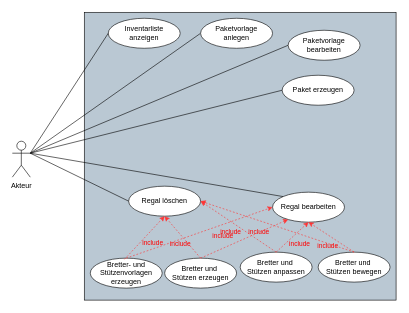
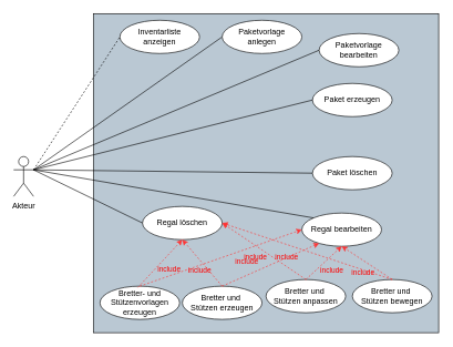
  <mxCell id="0" />
  <mxCell id="1" parent="0" />
  <mxCell id="2" value="" style="rounded=0;whiteSpace=wrap;html=1;fillColor=#bac8d3;strokeColor=default;" vertex="1" parent="1"><mxGeometry x="140" y="20" width="520" height="480" as="geometry" /></mxCell>
  <mxCell id="3" style="rounded=0;orthogonalLoop=1;jettySize=auto;html=1;exitX=1;exitY=0.333;exitDx=0;exitDy=0;exitPerimeter=0;entryX=0;entryY=0.5;entryDx=0;entryDy=0;endArrow=none;endFill=0;" edge="1" parent="1" source="4" target="11"><mxGeometry relative="1" as="geometry"><mxPoint x="470" y="125" as="targetPoint" /></mxGeometry></mxCell>
  <mxCell id="4" value="Akteur" style="shape=umlActor;verticalLabelPosition=bottom;verticalAlign=top;html=1;outlineConnect=0;" vertex="1" parent="1"><mxGeometry x="20" y="235" width="30" height="60" as="geometry" /></mxCell>
  <mxCell id="5" style="edgeStyle=orthogonalEdgeStyle;rounded=0;orthogonalLoop=1;jettySize=auto;html=1;exitX=0.5;exitY=1;exitDx=0;exitDy=0;" edge="1" parent="1"><mxGeometry relative="1" as="geometry"><mxPoint x="470" y="200" as="sourcePoint" /><mxPoint x="470" y="200" as="targetPoint" /></mxGeometry></mxCell>
  <mxCell id="6" value="Paket erzeugen" style="ellipse;whiteSpace=wrap;html=1;" vertex="1" parent="1"><mxGeometry x="470" y="125" width="120" height="50" as="geometry" /></mxCell>
  <mxCell id="7" value="" style="endArrow=none;html=1;rounded=0;exitX=1;exitY=0.333;exitDx=0;exitDy=0;exitPerimeter=0;entryX=0;entryY=0.5;entryDx=0;entryDy=0;" edge="1" parent="1" source="4" target="6"><mxGeometry width="50" height="50" relative="1" as="geometry"><mxPoint x="270" y="300" as="sourcePoint" /><mxPoint x="320" y="250" as="targetPoint" /></mxGeometry></mxCell>
  <mxCell id="8" value="" style="endArrow=none;html=1;rounded=0;exitX=1;exitY=0.333;exitDx=0;exitDy=0;exitPerimeter=0;entryX=0;entryY=0.5;entryDx=0;entryDy=0;" edge="1" parent="1" source="4" target="10"><mxGeometry width="50" height="50" relative="1" as="geometry"><mxPoint x="110" y="210" as="sourcePoint" /><mxPoint x="254" y="55" as="targetPoint" /></mxGeometry></mxCell>
+ <mxCell id="9" value="" style="endArrow=none;html=1;rounded=0;exitX=1;exitY=0.333;exitDx=0;exitDy=0;exitPerimeter=0;entryX=0;entryY=0.5;entryDx=0;entryDy=0;" edge="1" parent="1" source="4" target="12"><mxGeometry width="50" height="50" relative="1" as="geometry"><mxPoint x="370" y="225" as="sourcePoint" /><mxPoint x="280" y="225" as="targetPoint" /></mxGeometry></mxCell>
  <mxCell id="10" value="&lt;div&gt;Paketvorlage&lt;/div&gt;&lt;div&gt;anlegen&lt;br&gt;&lt;/div&gt;" style="ellipse;whiteSpace=wrap;html=1;" vertex="1" parent="1"><mxGeometry x="334" y="30" width="120" height="50" as="geometry" /></mxCell>
  <mxCell id="11" value="Paketvorlage bearbeiten" style="ellipse;whiteSpace=wrap;html=1;" vertex="1" parent="1"><mxGeometry x="480" y="50" width="120" height="50" as="geometry" /></mxCell>
+ <mxCell id="12" value="Paket löschen" style="ellipse;whiteSpace=wrap;html=1;" vertex="1" parent="1"><mxGeometry x="470" y="235" width="120" height="50" as="geometry" /></mxCell>
  <mxCell id="13" value="Regal löschen" style="ellipse;whiteSpace=wrap;html=1;" vertex="1" parent="1"><mxGeometry x="214" y="310" width="120" height="50" as="geometry" /></mxCell>
  <mxCell id="14" value="&lt;div&gt;Bretter und&amp;nbsp;&lt;/div&gt;&lt;div&gt;Stützen erzeugen&lt;/div&gt;" style="ellipse;whiteSpace=wrap;html=1;" vertex="1" parent="1"><mxGeometry x="274" y="430" width="120" height="50" as="geometry" /></mxCell>
  <mxCell id="15" value="&lt;div&gt;Bretter und&amp;nbsp;&lt;/div&gt;&lt;div&gt;Stützen anpassen&lt;/div&gt;" style="ellipse;whiteSpace=wrap;html=1;" vertex="1" parent="1"><mxGeometry x="400" y="420" width="120" height="50" as="geometry" /></mxCell>
  <mxCell id="16" value="&lt;div&gt;Bretter und&amp;nbsp;&lt;/div&gt;&lt;div&gt;Stützen bewegen&lt;/div&gt;" style="ellipse;whiteSpace=wrap;html=1;" vertex="1" parent="1"><mxGeometry x="530" y="420" width="120" height="50" as="geometry" /></mxCell>
  <mxCell id="17" value="Regal bearbeiten" style="ellipse;whiteSpace=wrap;html=1;" vertex="1" parent="1"><mxGeometry x="454" y="320" width="120" height="50" as="geometry" /></mxCell>
  <mxCell id="18" value="Bretter- und Stützenvorlagen erzeugen" style="ellipse;whiteSpace=wrap;html=1;" vertex="1" parent="1"><mxGeometry x="150" y="430" width="120" height="50" as="geometry" /></mxCell>
  <mxCell id="19" value="&lt;div&gt;Inventarliste&lt;/div&gt;&lt;div&gt;anzeigen&lt;br&gt;&lt;/div&gt;" style="ellipse;whiteSpace=wrap;html=1;" vertex="1" parent="1"><mxGeometry x="180" y="30" width="120" height="50" as="geometry" /></mxCell>
- <mxCell id="20" value="" style="endArrow=none;html=1;rounded=0;entryX=0;entryY=0.5;entryDx=0;entryDy=0;exitX=1;exitY=0.333;exitDx=0;exitDy=0;exitPerimeter=0;" edge="1" parent="1" source="4" target="19"><mxGeometry width="50" height="50" relative="1" as="geometry"><mxPoint x="50" y="270" as="sourcePoint" /><mxPoint x="230" y="70" as="targetPoint" /></mxGeometry></mxCell>
+ <mxCell id="20" value="" style="endArrow=none;html=1;rounded=0;entryX=0;entryY=0.5;entryDx=0;entryDy=0;exitX=1;exitY=0.333;exitDx=0;exitDy=0;exitPerimeter=0;dashed=1;" edge="1" parent="1" source="4" target="19"><mxGeometry width="50" height="50" relative="1" as="geometry"><mxPoint x="50" y="270" as="sourcePoint" /><mxPoint x="230" y="70" as="targetPoint" /></mxGeometry></mxCell>
  <mxCell id="21" value="" style="endArrow=classic;dashed=1;html=1;rounded=0;exitX=0;exitY=0;exitDx=0;exitDy=0;endFill=1;strokeColor=#FF3333;entryX=0.5;entryY=1;entryDx=0;entryDy=0;" edge="1" parent="1" target="13"><mxGeometry width="50" height="50" relative="1" as="geometry"><mxPoint x="207" y="432" as="sourcePoint" /><mxPoint x="170" y="285" as="targetPoint" /></mxGeometry></mxCell>
  <mxCell id="22" value="include" style="edgeLabel;html=1;align=center;verticalAlign=middle;resizable=0;points=[];labelBackgroundColor=none;fontColor=#FF0000;" vertex="1" connectable="0" parent="21"><mxGeometry x="0.281" y="2" relative="1" as="geometry"><mxPoint x="5" y="19" as="offset" /></mxGeometry></mxCell>
  <mxCell id="23" value="" style="endArrow=classic;dashed=1;html=1;rounded=0;endFill=1;strokeColor=#FF3333;entryX=0.5;entryY=1;entryDx=0;entryDy=0;exitX=0.5;exitY=0;exitDx=0;exitDy=0;" edge="1" parent="1" source="14" target="13"><mxGeometry width="50" height="50" relative="1" as="geometry"><mxPoint x="293" y="430" as="sourcePoint" /><mxPoint x="360" y="358" as="targetPoint" /></mxGeometry></mxCell>
  <mxCell id="24" value="include" style="edgeLabel;html=1;align=center;verticalAlign=middle;resizable=0;points=[];labelBackgroundColor=none;fontColor=#FF0000;" vertex="1" connectable="0" parent="23"><mxGeometry x="0.281" y="2" relative="1" as="geometry"><mxPoint x="5" y="19" as="offset" /></mxGeometry></mxCell>
  <mxCell id="25" value="" style="endArrow=classic;dashed=1;html=1;rounded=0;endFill=1;strokeColor=#FF3333;entryX=0.5;entryY=1;entryDx=0;entryDy=0;exitX=0.5;exitY=0;exitDx=0;exitDy=0;" edge="1" parent="1" source="15" target="17"><mxGeometry width="50" height="50" relative="1" as="geometry"><mxPoint x="470" y="400" as="sourcePoint" /><mxPoint x="410" y="330" as="targetPoint" /></mxGeometry></mxCell>
  <mxCell id="26" value="include" style="edgeLabel;html=1;align=center;verticalAlign=middle;resizable=0;points=[];labelBackgroundColor=none;fontColor=#FF0000;" vertex="1" connectable="0" parent="25"><mxGeometry x="0.281" y="2" relative="1" as="geometry"><mxPoint x="5" y="19" as="offset" /></mxGeometry></mxCell>
  <mxCell id="27" value="" style="endArrow=classic;dashed=1;html=1;rounded=0;endFill=1;strokeColor=#FF3333;entryX=0.5;entryY=1;entryDx=0;entryDy=0;exitX=0.5;exitY=0;exitDx=0;exitDy=0;" edge="1" parent="1" source="16" target="17"><mxGeometry width="50" height="50" relative="1" as="geometry"><mxPoint x="470" y="430" as="sourcePoint" /><mxPoint x="524" y="355" as="targetPoint" /></mxGeometry></mxCell>
  <mxCell id="28" value="include" style="edgeLabel;html=1;align=center;verticalAlign=middle;resizable=0;points=[];labelBackgroundColor=none;fontColor=#FF0000;" vertex="1" connectable="0" parent="27"><mxGeometry x="0.281" y="2" relative="1" as="geometry"><mxPoint x="5" y="19" as="offset" /></mxGeometry></mxCell>
  <mxCell id="29" value="" style="endArrow=classic;dashed=1;html=1;rounded=0;endFill=1;strokeColor=#FF3333;entryX=1;entryY=0.5;entryDx=0;entryDy=0;exitX=0.5;exitY=0;exitDx=0;exitDy=0;" edge="1" parent="1" source="15" target="13"><mxGeometry width="50" height="50" relative="1" as="geometry"><mxPoint x="470" y="430" as="sourcePoint" /><mxPoint x="524" y="355" as="targetPoint" /></mxGeometry></mxCell>
  <mxCell id="30" value="include" style="edgeLabel;html=1;align=center;verticalAlign=middle;resizable=0;points=[];labelBackgroundColor=none;fontColor=#FF0000;" vertex="1" connectable="0" parent="29"><mxGeometry x="0.281" y="2" relative="1" as="geometry"><mxPoint x="5" y="19" as="offset" /></mxGeometry></mxCell>
  <mxCell id="31" value="" style="endArrow=classic;dashed=1;html=1;rounded=0;endFill=1;strokeColor=#FF3333;entryX=1;entryY=0.5;entryDx=0;entryDy=0;exitX=0.5;exitY=0;exitDx=0;exitDy=0;" edge="1" parent="1" source="16" target="13"><mxGeometry width="50" height="50" relative="1" as="geometry"><mxPoint x="600" y="430" as="sourcePoint" /><mxPoint x="524" y="355" as="targetPoint" /></mxGeometry></mxCell>
  <mxCell id="32" value="include" style="edgeLabel;html=1;align=center;verticalAlign=middle;resizable=0;points=[];labelBackgroundColor=none;fontColor=#FF0000;" vertex="1" connectable="0" parent="31"><mxGeometry x="0.281" y="2" relative="1" as="geometry"><mxPoint x="5" y="19" as="offset" /></mxGeometry></mxCell>
  <mxCell id="33" value="" style="endArrow=classic;dashed=1;html=1;rounded=0;endFill=1;strokeColor=#FF3333;entryX=0.216;entryY=0.911;entryDx=0;entryDy=0;exitX=0.5;exitY=0;exitDx=0;exitDy=0;entryPerimeter=0;" edge="1" parent="1" source="14" target="17"><mxGeometry width="50" height="50" relative="1" as="geometry"><mxPoint x="344" y="440" as="sourcePoint" /><mxPoint x="284" y="370" as="targetPoint" /></mxGeometry></mxCell>
  <mxCell id="34" value="" style="endArrow=classic;dashed=1;html=1;rounded=0;endFill=1;strokeColor=#FF3333;entryX=0;entryY=0.5;entryDx=0;entryDy=0;" edge="1" parent="1" target="17"><mxGeometry width="50" height="50" relative="1" as="geometry"><mxPoint x="210" y="430" as="sourcePoint" /><mxPoint x="284" y="370" as="targetPoint" /></mxGeometry></mxCell>
  <mxCell id="35" value="include" style="edgeLabel;html=1;align=center;verticalAlign=middle;resizable=0;points=[];labelBackgroundColor=none;fontColor=#FF0000;" vertex="1" connectable="0" parent="34"><mxGeometry x="0.281" y="2" relative="1" as="geometry"><mxPoint x="5" y="19" as="offset" /></mxGeometry></mxCell>
  <mxCell id="36" value="" style="endArrow=none;html=1;rounded=0;entryX=0;entryY=0.5;entryDx=0;entryDy=0;exitX=1;exitY=0.333;exitDx=0;exitDy=0;exitPerimeter=0;" edge="1" parent="1" source="4" target="13"><mxGeometry width="50" height="50" relative="1" as="geometry"><mxPoint x="50" y="260" as="sourcePoint" /><mxPoint x="480" y="270" as="targetPoint" /></mxGeometry></mxCell>
  <mxCell id="37" value="" style="endArrow=none;html=1;rounded=0;entryX=0;entryY=0;entryDx=0;entryDy=0;exitX=1;exitY=0.333;exitDx=0;exitDy=0;exitPerimeter=0;" edge="1" parent="1" source="4" target="17"><mxGeometry width="50" height="50" relative="1" as="geometry"><mxPoint x="60" y="265" as="sourcePoint" /><mxPoint x="224" y="345" as="targetPoint" /></mxGeometry></mxCell>
